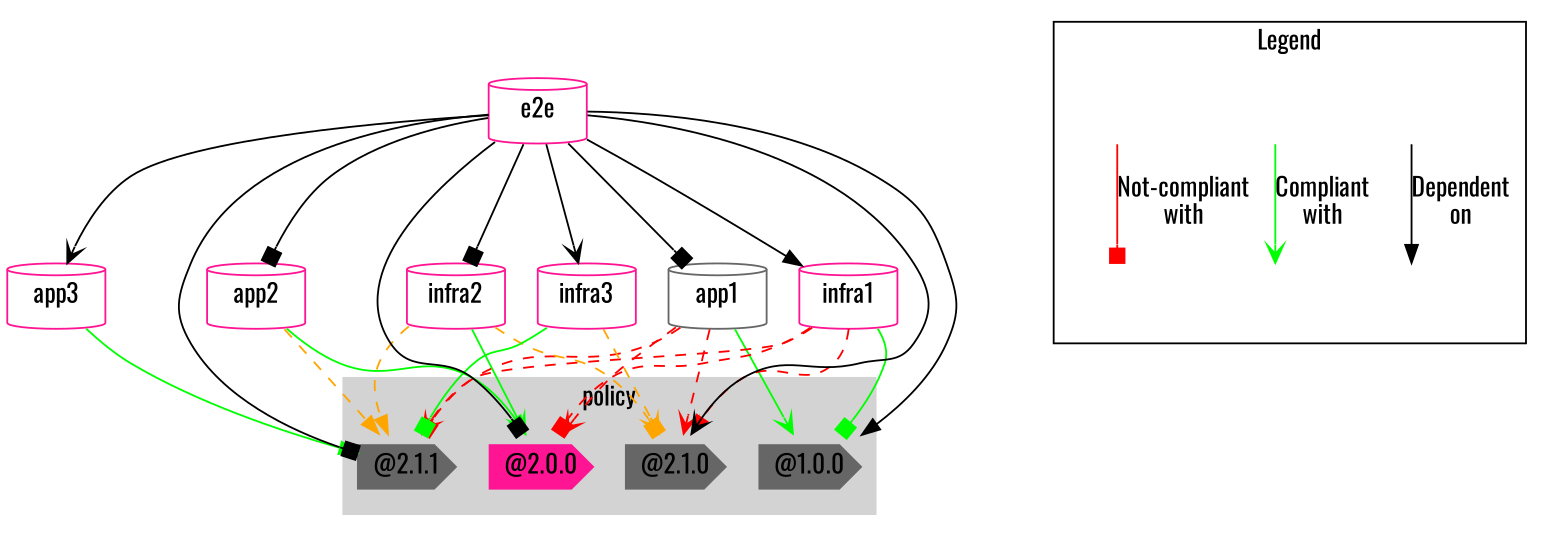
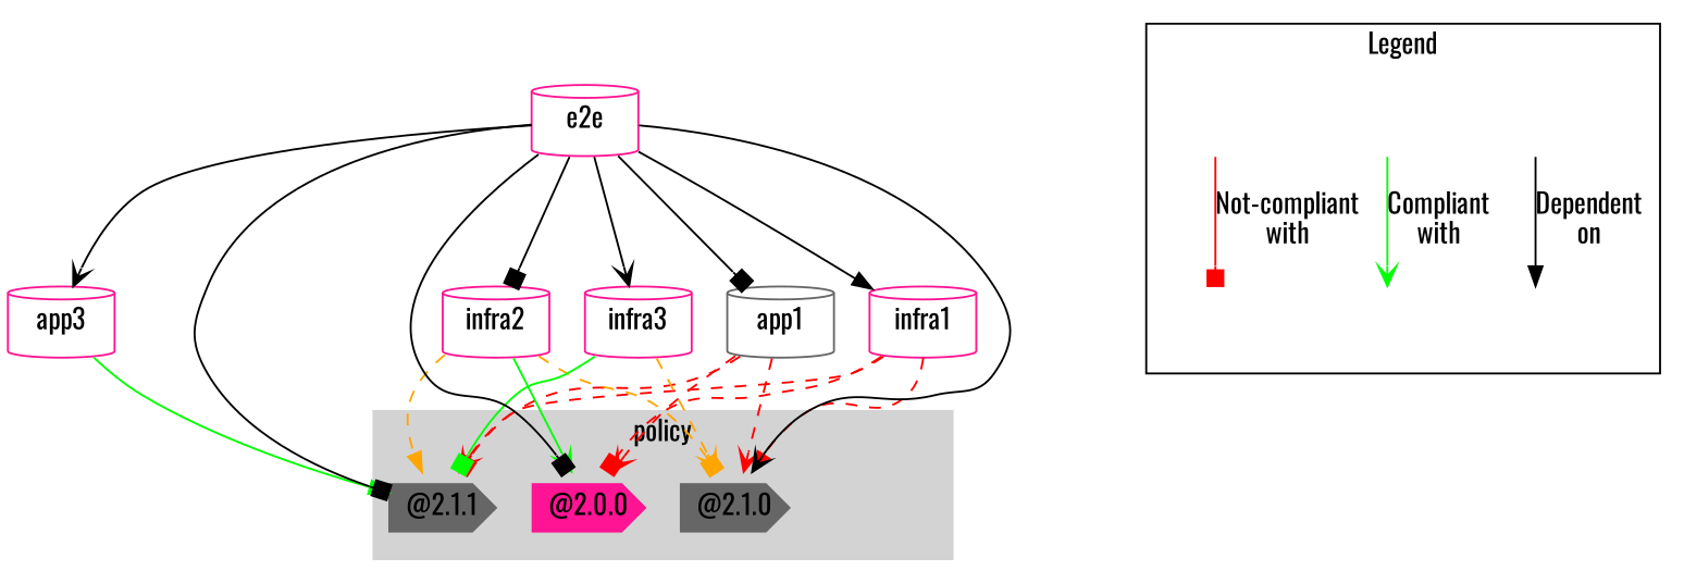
  digraph {
    fontname=Oswald
    node [color=deeppink fontname=Oswald shape=cylinder]
    edge [arrowhead=box fontname=Oswald]
-   n1 [color=gray40 label="@1.0.0" shape=cds style=filled]
    n2 [label="@2.0.0" shape=cds style=filled]
    n3 [color=gray40 label="@2.1.0" shape=cds style=filled]
    n4 [color=gray40 label="@2.1.1" shape=cds style=filled]
    start1 [shape=plaintext style=invisible color=""]
    end1 [shape=plaintext style=invisible color=""]
    start2 [shape=plaintext style=invisible color=""]
    end2 [shape=plaintext style=invisible color=""]
    start3 [shape=plaintext style=invisible color=""]
    end3 [shape=plaintext style=invisible color=""]
    app1 [color=gray40]
-   app2
    app3
    infra1
    infra2
    infra3
    e2e
    subgraph cluster_1 {
      color=lightgrey
      label=policy
      style=filled
-     n1
      n2
      n3
      n4
    }
    subgraph cluster_2 {
      label=Legend
      rankdir=LR
      start1
      end1
      start2
      end2
      start3
      end3
    }
    start1 -> end1 [arrowhead=normal label="Dependent\non"]
    start2 -> end2 [arrowhead=vee color=green label="Compliant\nwith"]
    start3 -> end3 [color=red label="Not-compliant\nwith"]
-   app1 -> n1 [arrowhead=vee color=green]
    app1 -> n2 [arrowhead=vee color=red style=dashed]
    app1 -> n3 [arrowhead=vee color=red style=dashed]
    app1 -> n4 [color=red style=dashed]
-   app2 -> n2 [arrowhead=normal color=green]
-   app2 -> n4 [arrowhead=normal color=orange style=dashed]
    app3 -> n4 [arrowhead=normal color=green]
-   infra1 -> n1 [color=green]
    infra1 -> n2 [color=red style=dashed]
    infra1 -> n3 [arrowhead=normal color=red style=dashed]
    infra1 -> n4 [arrowhead=vee color=red style=dashed]
    infra2 -> n2 [arrowhead=vee color=green]
    infra2 -> n3 [color=orange style=dashed]
    infra2 -> n4 [arrowhead=normal color=orange style=dashed]
    infra3 -> n3 [arrowhead=vee color=orange style=dashed]
    infra3 -> n4 [color=green]
-   e2e -> n1 [arrowhead=normal]
    e2e -> n2
    e2e -> n3 [arrowhead=vee]
    e2e -> n4
    e2e -> app1
-   e2e -> app2
    e2e -> app3 [arrowhead=vee]
    e2e -> infra1 [arrowhead=normal]
    e2e -> infra2
    e2e -> infra3 [arrowhead=vee]
  }
